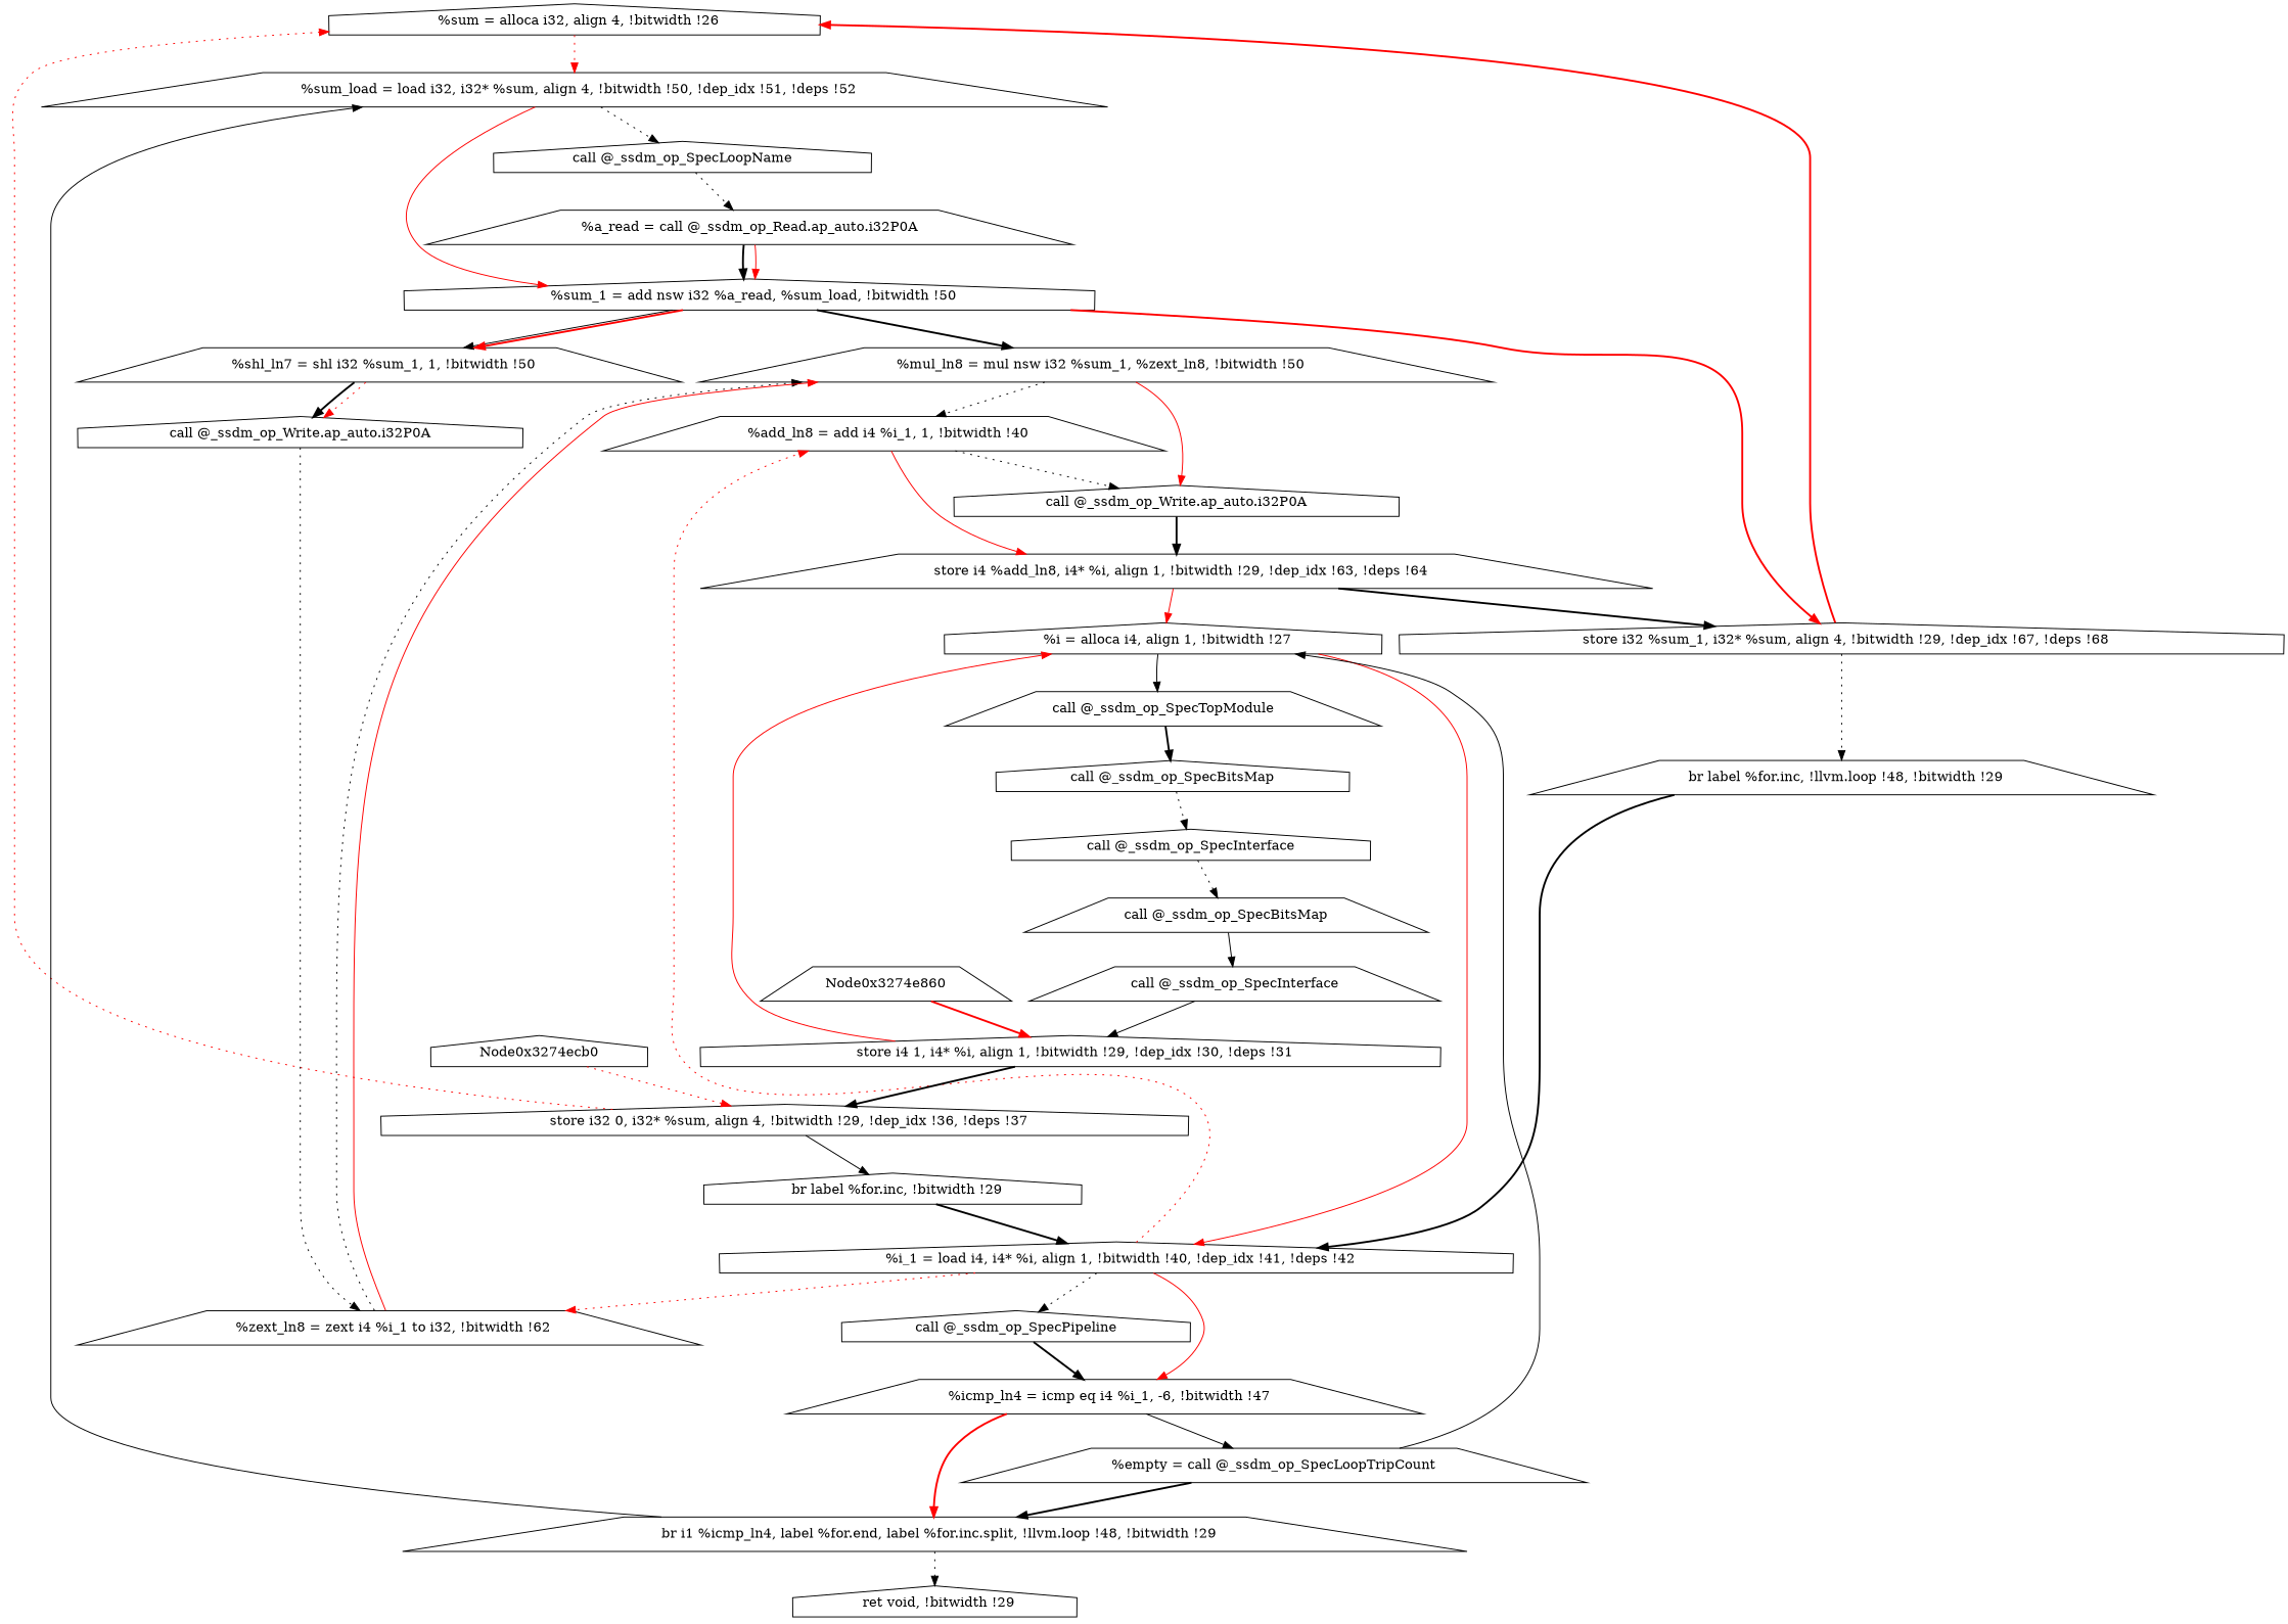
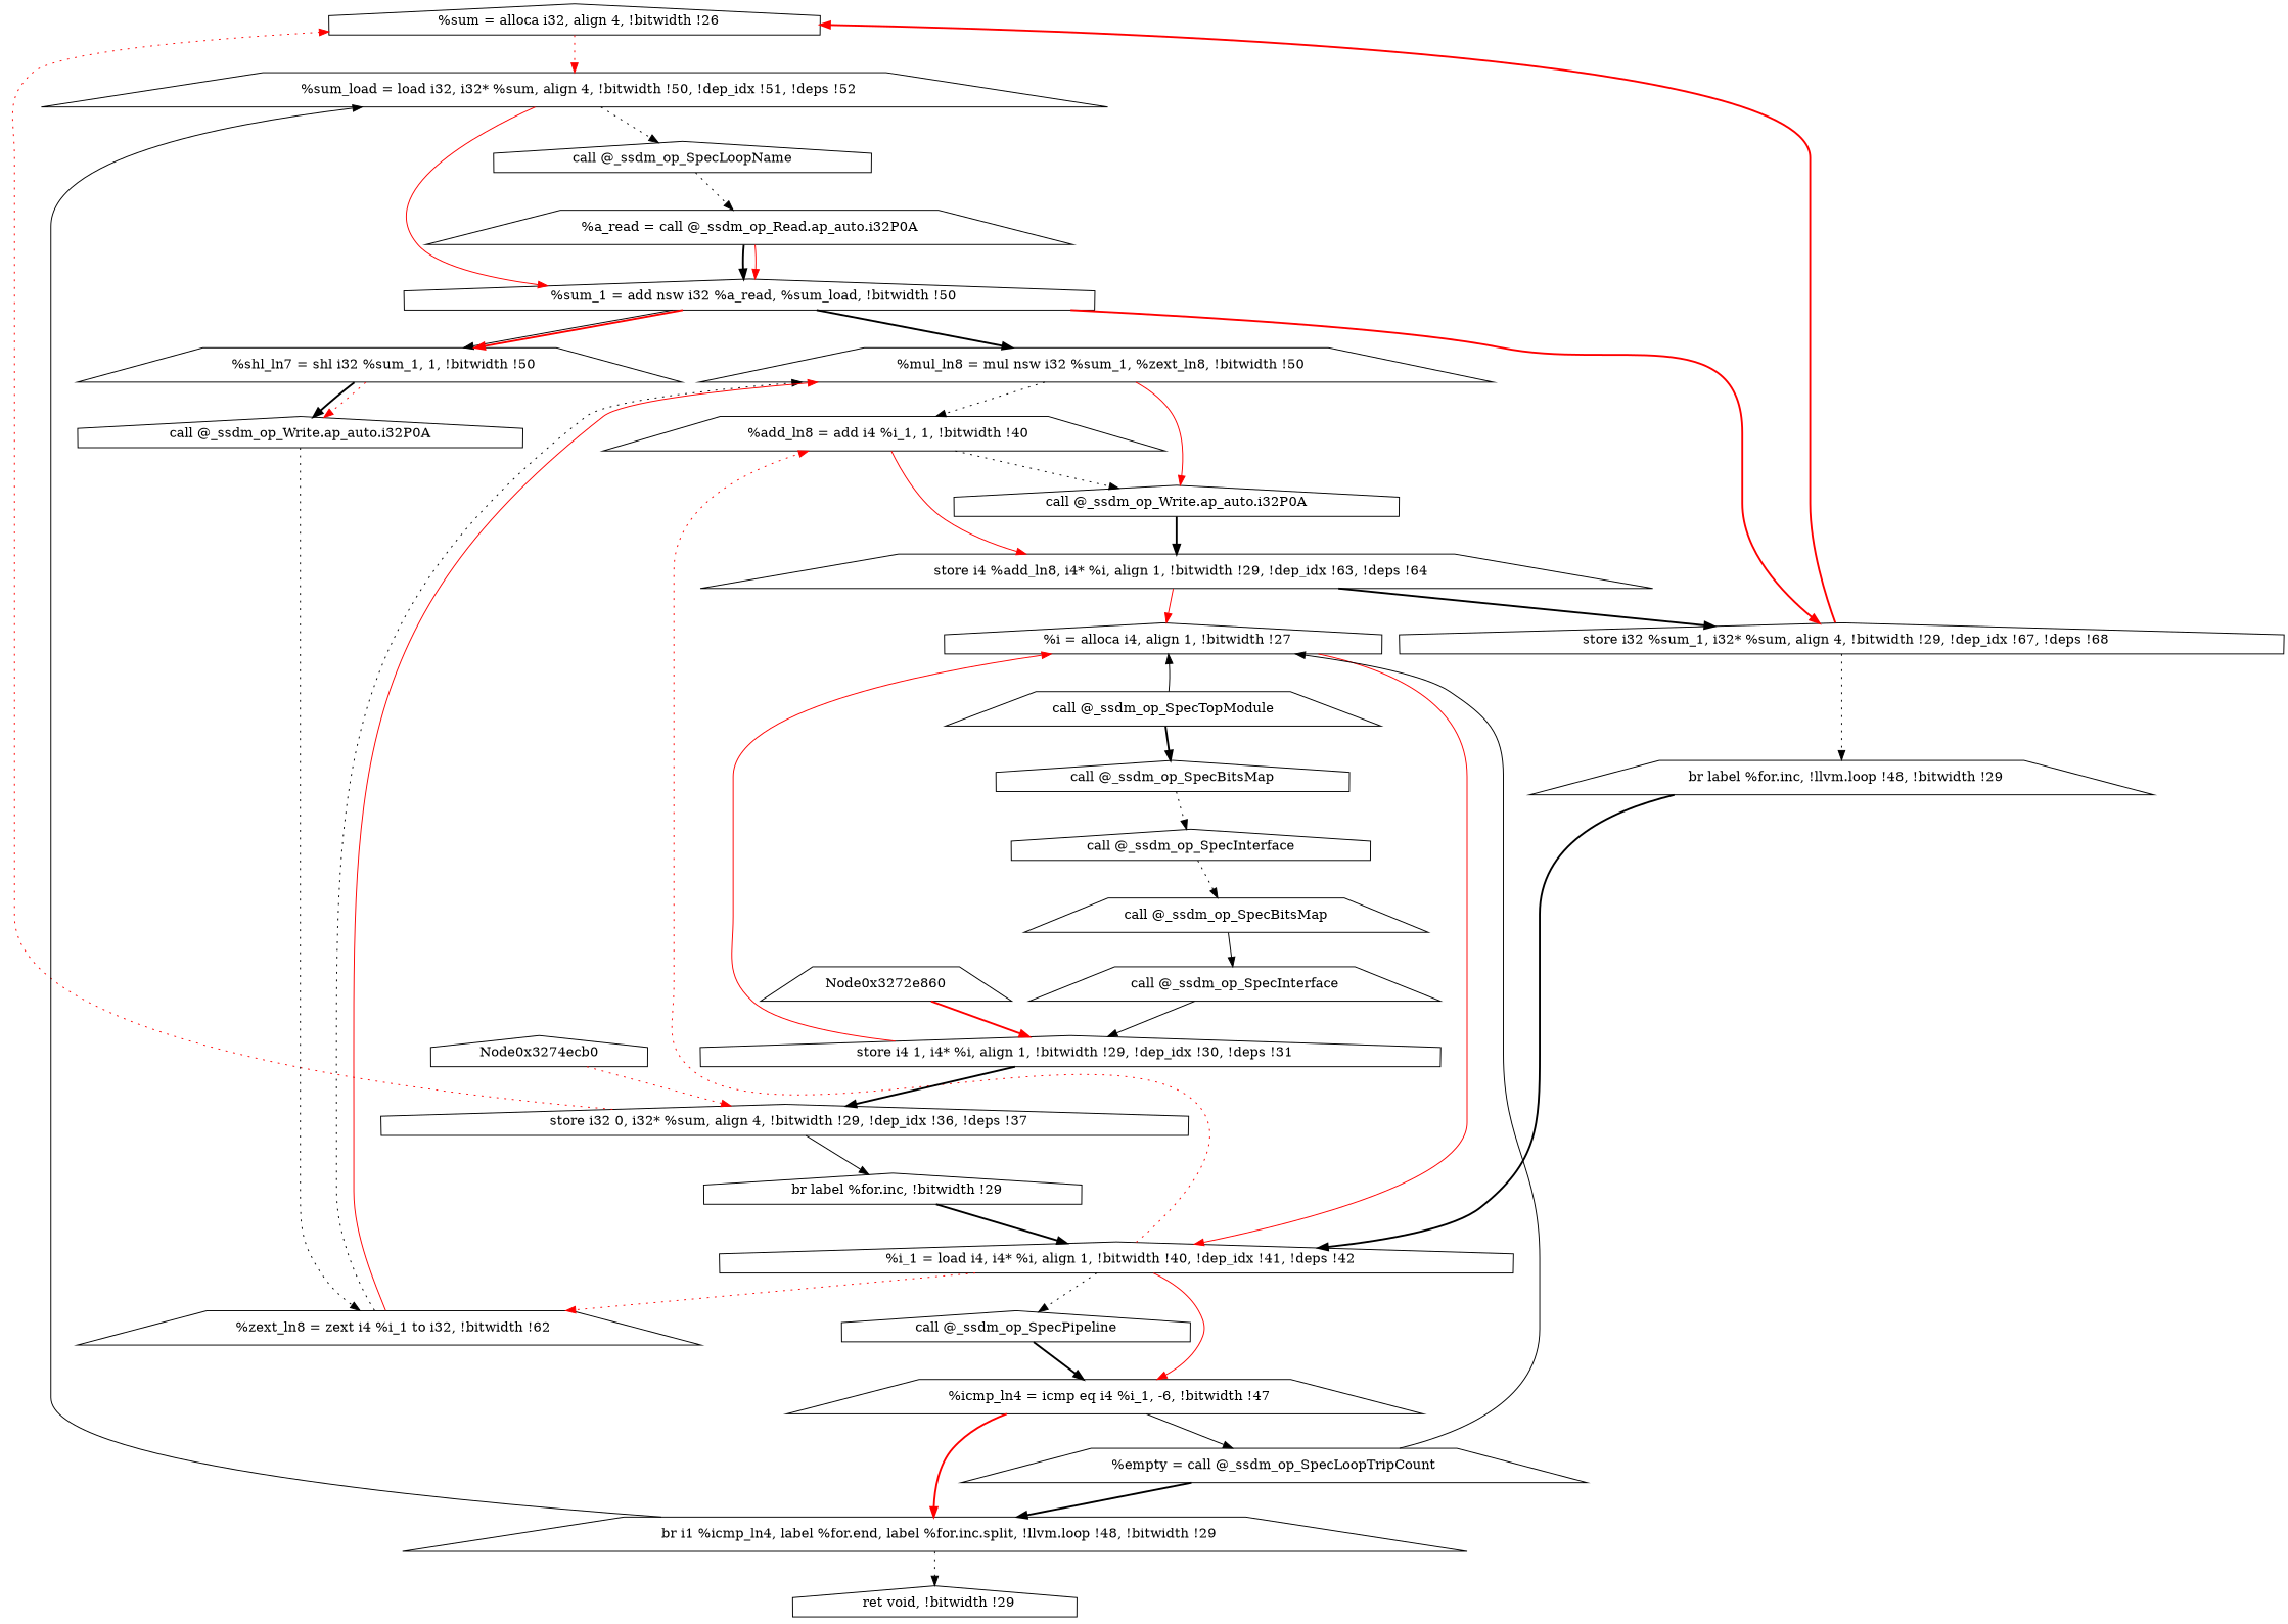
  digraph {
    node [shape=house]
    edge [style=dotted]
    n1 [label="  %sum = alloca i32, align 4, !bitwidth !26"]
    n2 [label="  %sum_load = load i32, i32* %sum, align 4, !bitwidth !50, !dep_idx !51, !deps !52" shape=trapezium]
    n3 [label="  %i = alloca i4, align 1, !bitwidth !27"]
    n4 [label="call @_ssdm_op_SpecTopModule" shape=trapezium]
    n5 [label="  %i_1 = load i4, i4* %i, align 1, !bitwidth !40, !dep_idx !41, !deps !42"]
    n6 [label="call @_ssdm_op_SpecLoopName"]
    n7 [label="  %sum_1 = add nsw i32 %a_read, %sum_load, !bitwidth !50"]
    n8 [label="call @_ssdm_op_SpecBitsMap"]
    n9 [label="call @_ssdm_op_SpecPipeline"]
    n10 [label="  %icmp_ln4 = icmp eq i4 %i_1, -6, !bitwidth !47" shape=trapezium]
    n11 [label="  %zext_ln8 = zext i4 %i_1 to i32, !bitwidth !62" shape=trapezium]
    n12 [label="  %add_ln8 = add i4 %i_1, 1, !bitwidth !40" shape=trapezium]
    n13 [label="call @_ssdm_op_SpecInterface"]
    n14 [label="call @_ssdm_op_SpecBitsMap" shape=trapezium]
    n15 [label="call @_ssdm_op_SpecInterface" shape=trapezium]
    n16 [label="  store i4 1, i4* %i, align 1, !bitwidth !29, !dep_idx !30, !deps !31"]
    n17 [label="  store i32 0, i32* %sum, align 4, !bitwidth !29, !dep_idx !36, !deps !37"]
    n18 [label="  br label %for.inc, !bitwidth !29"]
    n19 [label="%empty = call @_ssdm_op_SpecLoopTripCount" shape=trapezium]
    n20 [label="  br i1 %icmp_ln4, label %for.end, label %for.inc.split, !llvm.loop !48, !bitwidth !29" shape=trapezium]
    n21 [label="  %mul_ln8 = mul nsw i32 %sum_1, %zext_ln8, !bitwidth !50" shape=trapezium]
    n22 [label="call @_ssdm_op_Write.ap_auto.i32P0A"]
    n23 [label="  store i4 %add_ln8, i4* %i, align 1, !bitwidth !29, !dep_idx !63, !deps !64" shape=trapezium]
    n24 [label="  ret void, !bitwidth !29"]
    n25 [label="%a_read = call @_ssdm_op_Read.ap_auto.i32P0A" shape=trapezium]
    n26 [label="  %shl_ln7 = shl i32 %sum_1, 1, !bitwidth !50" shape=trapezium]
    n27 [label="  store i32 %sum_1, i32* %sum, align 4, !bitwidth !29, !dep_idx !67, !deps !68"]
    n28 [label="call @_ssdm_op_Write.ap_auto.i32P0A"]
    n29 [label="  br label %for.inc, !llvm.loop !48, !bitwidth !29" shape=trapezium]
-   Node0x3274e860 [shape=trapezium]
+   Node0x3274e860 [shape=trapezium label=Node0x3272e860]
    Node0x3274ecb0
    n1 -> n2 [color=red]
    n2 -> n6
    n2 -> n7 [color=red style=solid]
-   n3 -> n4 [style=solid]
+   n4 -> n3 [style=solid]
    n3 -> n5 [color=red style=solid]
    n4 -> n8 [style=bold]
    n5 -> n9
    n5 -> n10 [color=red style=solid]
    n5 -> n11 [color=red]
    n5 -> n12 [color=red]
    n6 -> n25
    n7 -> n21 [color=black style=bold]
    n7 -> n26 [style=solid]
    n7 -> n26 [color=red style=bold]
    n7 -> n27 [color=red style=bold]
    n8 -> n13
    n9 -> n10 [style=bold]
    n10 -> n19 [style=solid]
    n10 -> n20 [color=red style=bold]
    n11 -> n21
    n11 -> n21 [color=red style=solid]
    n12 -> n22
    n12 -> n23 [color=red style=solid]
    n13 -> n14
    n14 -> n15 [style=solid]
    n15 -> n16 [style=solid]
    n16 -> n3 [color=red style=solid]
    n16 -> n17 [style=bold]
    n17 -> n1 [color=red]
    n17 -> n18 [style=solid]
    n18 -> n5 [style=bold]
    n19 -> n3 [style=solid]
    n19 -> n20 [style=bold]
    n20 -> n2 [style=solid]
    n20 -> n24
    n21 -> n12
    n21 -> n22 [color=red style=solid]
    n22 -> n23 [style=bold]
    n23 -> n3 [color=red style=solid]
    n23 -> n27 [style=bold]
    n25 -> n7 [style=bold]
    n25 -> n7 [color=red style=solid]
    n26 -> n28 [style=bold]
    n26 -> n28 [color=red]
    n27 -> n1 [color=red style=bold]
    n27 -> n29
    n28 -> n11
    n29 -> n5 [style=bold]
    Node0x3274e860 -> n16 [color=red style=bold]
    Node0x3274ecb0 -> n17 [color=red]
  }
